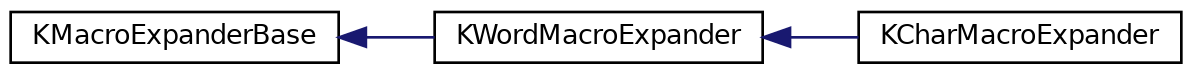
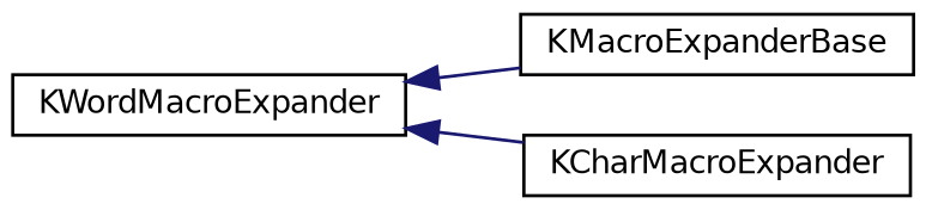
  digraph {
    rankdir=LR
    node [color=black fillcolor=white fontname=Helvetica fontsize=10 shape=record style=filled]
    edge [color=midnightblue dir=back fontname=Helvetica fontsize=10 labelfontname=Helvetica labelfontsize=10 style=solid]
    n1 [height=0.2 label=KMacroExpanderBase width=0.4]
    n2 [height=0.2 label=KWordMacroExpander width=0.4]
    n3 [height=0.2 label=KCharMacroExpander width=0.4]
-   n1 -> n2
+   n2 -> n1
    n2 -> n3
  }
